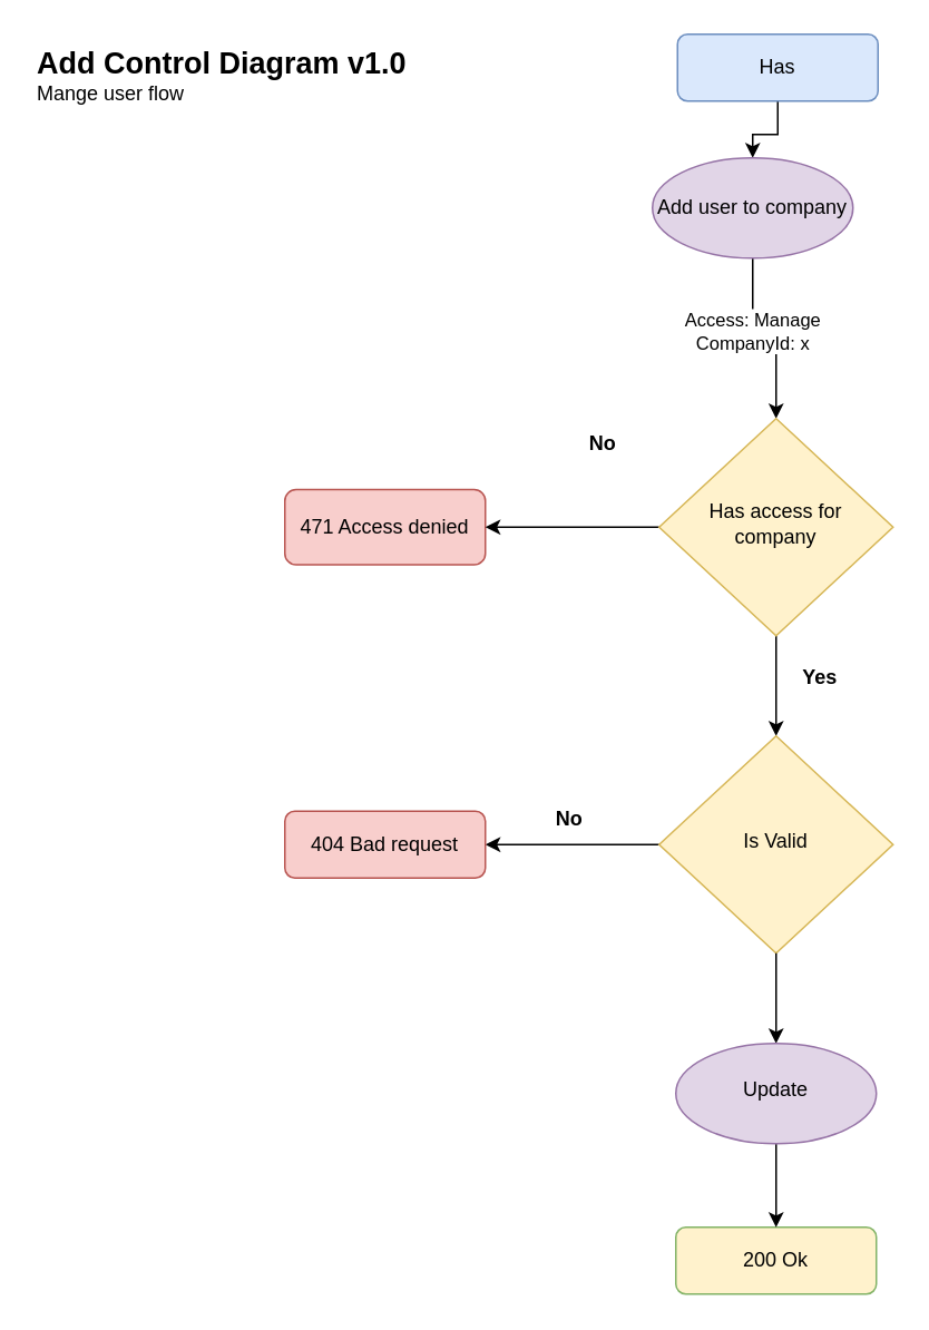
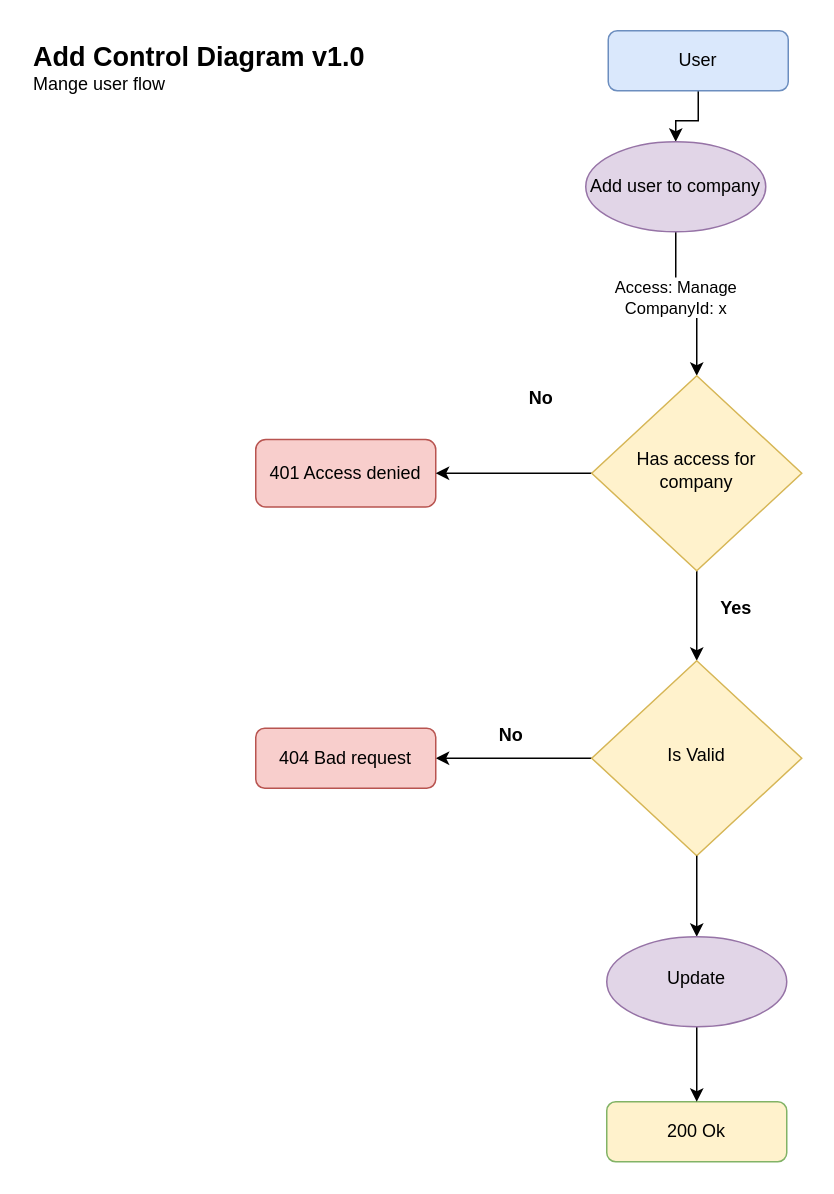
  <mxCell id="0" />
  <mxCell id="1" parent="0" />
  <mxCell id="2" value="" style="edgeStyle=orthogonalEdgeStyle;rounded=0;orthogonalLoop=1;jettySize=auto;html=1;exitX=0.5;exitY=1;exitDx=0;exitDy=0;" edge="1" parent="1" source="3" target="13"><mxGeometry relative="1" as="geometry" /></mxCell>
- <mxCell id="3" value="Has" style="rounded=1;whiteSpace=wrap;html=1;fontSize=12;glass=0;strokeWidth=1;shadow=0;fillColor=#dae8fc;strokeColor=#6c8ebf;" parent="1" vertex="1"><mxGeometry x="405" y="20" width="120" height="40" as="geometry" /></mxCell>
+ <mxCell id="3" value="User" style="rounded=1;whiteSpace=wrap;html=1;fontSize=12;glass=0;strokeWidth=1;shadow=0;fillColor=#dae8fc;strokeColor=#6c8ebf;" parent="1" vertex="1"><mxGeometry x="405" y="20" width="120" height="40" as="geometry" /></mxCell>
  <mxCell id="4" value="200 Ok" style="rounded=1;whiteSpace=wrap;html=1;fontSize=12;glass=0;strokeWidth=1;shadow=0;fillColor=#fff2cc;strokeColor=#82b366;" parent="1" vertex="1"><mxGeometry x="404" y="734" width="120" height="40" as="geometry" /></mxCell>
- <mxCell id="5" value="471 Access denied" style="rounded=1;whiteSpace=wrap;html=1;fontSize=12;glass=0;strokeWidth=1;shadow=0;fillColor=#f8cecc;strokeColor=#b85450;" parent="1" vertex="1"><mxGeometry x="170" y="292.5" width="120" height="45" as="geometry" /></mxCell>
+ <mxCell id="5" value="401 Access denied" style="rounded=1;whiteSpace=wrap;html=1;fontSize=12;glass=0;strokeWidth=1;shadow=0;fillColor=#f8cecc;strokeColor=#b85450;" parent="1" vertex="1"><mxGeometry x="170" y="292.5" width="120" height="45" as="geometry" /></mxCell>
  <mxCell id="6" style="edgeStyle=orthogonalEdgeStyle;rounded=0;orthogonalLoop=1;jettySize=auto;html=1;exitX=0.5;exitY=1;exitDx=0;exitDy=0;" parent="1" source="13" target="10" edge="1"><mxGeometry relative="1" as="geometry" /></mxCell>
  <mxCell id="7" value="Access: Manage&lt;br&gt;CompanyId: x" style="edgeLabel;html=1;align=center;verticalAlign=middle;resizable=0;points=[];" parent="6" vertex="1" connectable="0"><mxGeometry x="-0.121" y="1" relative="1" as="geometry"><mxPoint x="-1" y="-4" as="offset" /></mxGeometry></mxCell>
  <mxCell id="8" style="edgeStyle=orthogonalEdgeStyle;rounded=0;orthogonalLoop=1;jettySize=auto;html=1;exitX=0;exitY=0.5;exitDx=0;exitDy=0;" edge="1" parent="1" source="10" target="5"><mxGeometry relative="1" as="geometry" /></mxCell>
  <mxCell id="9" style="edgeStyle=orthogonalEdgeStyle;rounded=0;orthogonalLoop=1;jettySize=auto;html=1;exitX=0.5;exitY=1;exitDx=0;exitDy=0;" edge="1" parent="1" source="10" target="12"><mxGeometry relative="1" as="geometry" /></mxCell>
  <mxCell id="10" value="Has access for company" style="rhombus;whiteSpace=wrap;html=1;shadow=0;fontFamily=Helvetica;fontSize=12;align=center;strokeWidth=1;spacing=6;spacingTop=-4;fillColor=#fff2cc;strokeColor=#d6b656;" parent="1" vertex="1"><mxGeometry x="394" y="250" width="140" height="130" as="geometry" /></mxCell>
  <mxCell id="11" style="edgeStyle=orthogonalEdgeStyle;rounded=0;orthogonalLoop=1;jettySize=auto;html=1;exitX=0;exitY=0.5;exitDx=0;exitDy=0;entryX=1;entryY=0.5;entryDx=0;entryDy=0;" edge="1" parent="1" source="12" target="16"><mxGeometry relative="1" as="geometry" /></mxCell>
  <mxCell id="12" value="Is Valid" style="rhombus;whiteSpace=wrap;html=1;shadow=0;fontFamily=Helvetica;fontSize=12;align=center;strokeWidth=1;spacing=6;spacingTop=-4;fillColor=#fff2cc;strokeColor=#d6b656;" parent="1" vertex="1"><mxGeometry x="394" y="440" width="140" height="130" as="geometry" /></mxCell>
  <mxCell id="13" value="Add user to company" style="ellipse;whiteSpace=wrap;html=1;rounded=1;glass=0;strokeWidth=1;shadow=0;fillColor=#e1d5e7;strokeColor=#9673a6;" vertex="1" parent="1"><mxGeometry x="390" y="94" width="120" height="60" as="geometry" /></mxCell>
  <mxCell id="14" value="&lt;b&gt;No&lt;/b&gt;" style="text;html=1;align=center;verticalAlign=middle;resizable=0;points=[];autosize=1;strokeColor=none;fillColor=none;" vertex="1" parent="1"><mxGeometry x="340" y="250" width="40" height="30" as="geometry" /></mxCell>
  <mxCell id="15" value="&lt;b&gt;Yes&lt;/b&gt;" style="text;html=1;align=center;verticalAlign=middle;resizable=0;points=[];autosize=1;strokeColor=none;fillColor=none;" vertex="1" parent="1"><mxGeometry x="470" y="390" width="40" height="30" as="geometry" /></mxCell>
  <mxCell id="16" value="404 Bad request" style="rounded=1;whiteSpace=wrap;html=1;fontSize=12;glass=0;strokeWidth=1;shadow=0;fillColor=#f8cecc;strokeColor=#b85450;" vertex="1" parent="1"><mxGeometry x="170" y="485" width="120" height="40" as="geometry" /></mxCell>
  <mxCell id="17" value="&lt;b&gt;No&lt;/b&gt;" style="text;html=1;align=center;verticalAlign=middle;resizable=0;points=[];autosize=1;strokeColor=none;fillColor=none;" vertex="1" parent="1"><mxGeometry x="320" y="475" width="40" height="30" as="geometry" /></mxCell>
  <mxCell id="18" value="" style="edgeStyle=orthogonalEdgeStyle;rounded=0;orthogonalLoop=1;jettySize=auto;html=1;entryX=0.5;entryY=0;entryDx=0;entryDy=0;exitX=0.5;exitY=1;exitDx=0;exitDy=0;" edge="1" parent="1" source="12" target="20"><mxGeometry relative="1" as="geometry"><mxPoint x="394" y="695" as="sourcePoint" /></mxGeometry></mxCell>
  <mxCell id="19" style="edgeStyle=orthogonalEdgeStyle;rounded=0;orthogonalLoop=1;jettySize=auto;html=1;exitX=0.5;exitY=1;exitDx=0;exitDy=0;entryX=0.5;entryY=0;entryDx=0;entryDy=0;" edge="1" parent="1" source="20" target="4"><mxGeometry relative="1" as="geometry" /></mxCell>
  <mxCell id="20" value="Update" style="ellipse;whiteSpace=wrap;html=1;shadow=0;strokeWidth=1;spacing=6;spacingTop=-4;fillColor=#e1d5e7;strokeColor=#9673a6;" vertex="1" parent="1"><mxGeometry x="404" y="624" width="120" height="60" as="geometry" /></mxCell>
  <mxCell id="21" value="&lt;b&gt;&lt;br&gt;&lt;/b&gt;" style="text;html=1;align=center;verticalAlign=middle;resizable=0;points=[];autosize=1;strokeColor=none;fillColor=none;" vertex="1" parent="1"><mxGeometry x="390" y="577" width="20" height="30" as="geometry" /></mxCell>
  <mxCell id="22" value="&lt;font style=&quot;font-size: 18px;&quot;&gt;&lt;b&gt;Add Control Diagram v1.0&lt;br&gt;&lt;/b&gt;&lt;/font&gt;Mange user flow" style="text;html=1;resizable=0;autosize=1;align=left;verticalAlign=middle;points=[];fillColor=none;strokeColor=none;rounded=0;" vertex="1" parent="1"><mxGeometry x="20" y="20" width="270" height="50" as="geometry" /></mxCell>
